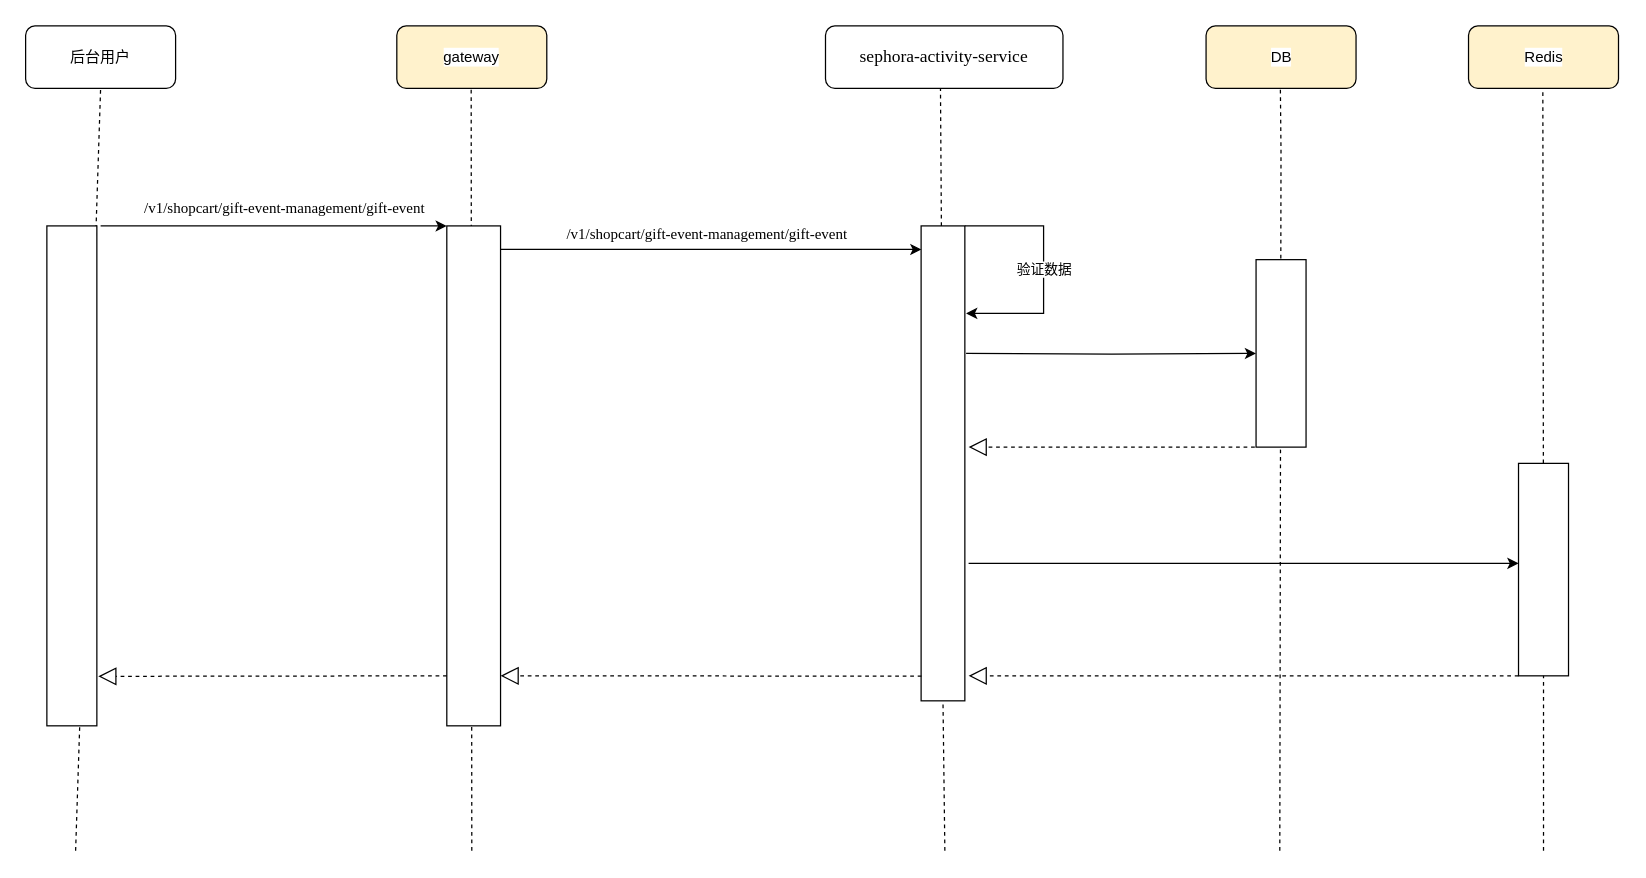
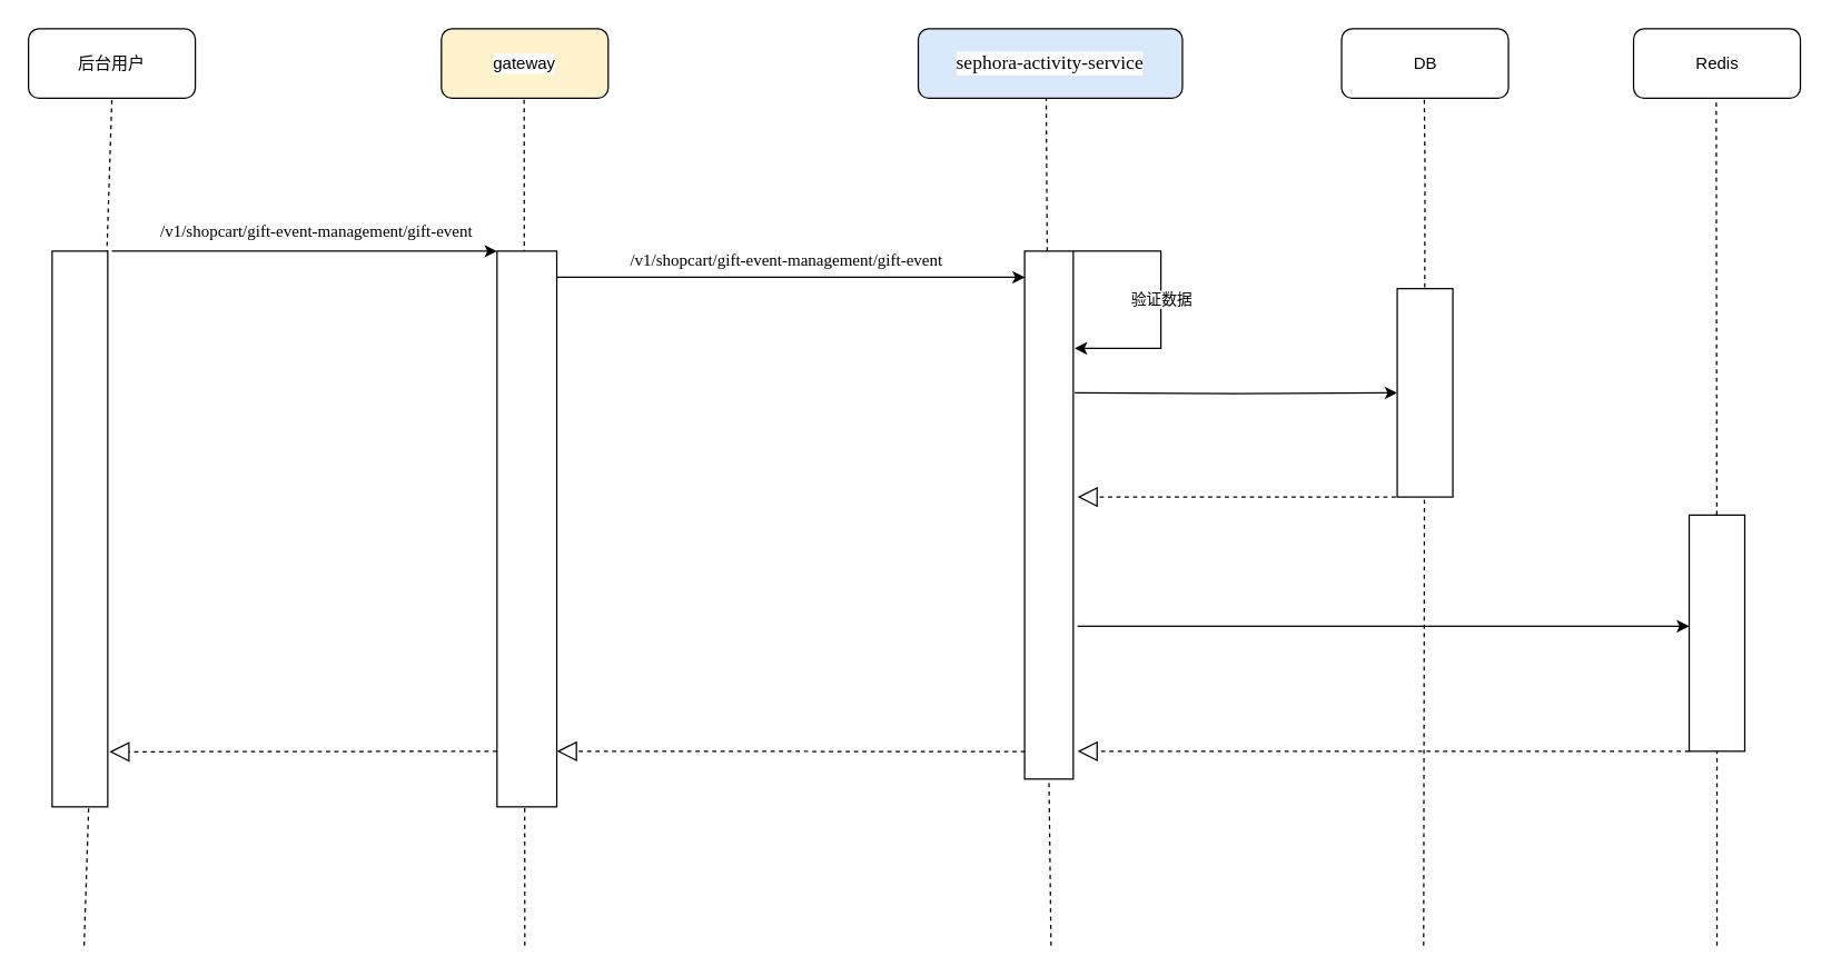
  <mxCell id="0" />
  <mxCell id="1" parent="0" />
  <mxCell id="2" value="后台用户" style="rounded=1;whiteSpace=wrap;html=1;labelBackgroundColor=default;fontColor=#000000;" vertex="1" parent="1"><mxGeometry x="20" y="20" width="120" height="50" as="geometry" /></mxCell>
  <mxCell id="3" value="" style="endArrow=none;dashed=1;html=1;rounded=0;fontColor=#000000;entryX=0.5;entryY=1;entryDx=0;entryDy=0;" edge="1" parent="1" target="2"><mxGeometry width="50" height="50" relative="1" as="geometry"><mxPoint x="60" y="680" as="sourcePoint" /><mxPoint x="90" y="70" as="targetPoint" /></mxGeometry></mxCell>
  <mxCell id="4" value="" style="rounded=0;whiteSpace=wrap;html=1;labelBackgroundColor=default;fontColor=#000000;" vertex="1" parent="1"><mxGeometry x="37" y="180" width="40" height="400" as="geometry" /></mxCell>
- <mxCell id="5" value="&lt;p class=&quot;MsoNormal&quot; style=&quot;margin: 0pt 0pt 0.0pt ; text-align: justify&quot;&gt;&lt;font face=&quot;calibri&quot;&gt;&lt;span style=&quot;font-size: 14px&quot;&gt;sephora-activity-service&lt;/span&gt;&lt;/font&gt;&lt;br&gt;&lt;/p&gt;" style="rounded=1;whiteSpace=wrap;html=1;labelBackgroundColor=default;fontColor=#000000;" vertex="1" parent="1"><mxGeometry x="660" y="20" width="190" height="50" as="geometry" /></mxCell>
+ <mxCell id="5" value="&lt;p class=&quot;MsoNormal&quot; style=&quot;margin: 0pt 0pt 0.0pt ; text-align: justify&quot;&gt;&lt;font face=&quot;calibri&quot;&gt;&lt;span style=&quot;font-size: 14px&quot;&gt;sephora-activity-service&lt;/span&gt;&lt;/font&gt;&lt;br&gt;&lt;/p&gt;" style="rounded=1;whiteSpace=wrap;html=1;labelBackgroundColor=default;fontColor=#000000;fillColor=#dae8fc;" vertex="1" parent="1"><mxGeometry x="660" y="20" width="190" height="50" as="geometry" /></mxCell>
  <mxCell id="6" value="" style="endArrow=none;dashed=1;html=1;rounded=0;fontColor=#000000;entryX=0.5;entryY=1;entryDx=0;entryDy=0;startArrow=none;" edge="1" parent="1" source="9"><mxGeometry width="50" height="50" relative="1" as="geometry"><mxPoint x="752" y="1636" as="sourcePoint" /><mxPoint x="752" y="70" as="targetPoint" /></mxGeometry></mxCell>
  <mxCell id="7" style="edgeStyle=orthogonalEdgeStyle;rounded=0;orthogonalLoop=1;jettySize=auto;html=1;entryX=0;entryY=0.5;entryDx=0;entryDy=0;fontColor=#000000;" edge="1" parent="1" target="18"><mxGeometry relative="1" as="geometry"><mxPoint x="772.5" y="282" as="sourcePoint" /></mxGeometry></mxCell>
  <mxCell id="8" style="edgeStyle=orthogonalEdgeStyle;rounded=0;orthogonalLoop=1;jettySize=auto;html=1;fontColor=#000000;entryX=0;entryY=0.5;entryDx=0;entryDy=0;" edge="1" parent="1"><mxGeometry relative="1" as="geometry"><mxPoint x="1214.5" y="450" as="targetPoint" /><mxPoint x="774.5" y="450" as="sourcePoint" /></mxGeometry></mxCell>
  <mxCell id="9" value="" style="rounded=0;whiteSpace=wrap;html=1;labelBackgroundColor=default;fontColor=#000000;" vertex="1" parent="1"><mxGeometry x="736.5" y="180" width="35" height="380" as="geometry" /></mxCell>
  <mxCell id="10" value="" style="endArrow=none;dashed=1;html=1;rounded=0;fontColor=#000000;entryX=0.5;entryY=1;entryDx=0;entryDy=0;" edge="1" parent="1" target="9"><mxGeometry width="50" height="50" relative="1" as="geometry"><mxPoint x="755.5" y="680" as="sourcePoint" /><mxPoint x="752" y="70" as="targetPoint" /></mxGeometry></mxCell>
  <mxCell id="11" value="" style="endArrow=classic;html=1;rounded=0;fontColor=#000000;entryX=0;entryY=0;entryDx=0;entryDy=0;" edge="1" parent="1" target="14"><mxGeometry width="50" height="50" relative="1" as="geometry"><mxPoint x="80" y="180" as="sourcePoint" /><mxPoint x="370" y="180" as="targetPoint" /></mxGeometry></mxCell>
  <mxCell id="12" value="gateway" style="rounded=1;whiteSpace=wrap;html=1;labelBackgroundColor=default;fontColor=#000000;fillColor=#fff2cc;" vertex="1" parent="1"><mxGeometry x="317" y="20" width="120" height="50" as="geometry" /></mxCell>
  <mxCell id="13" value="" style="endArrow=none;dashed=1;html=1;rounded=0;fontColor=#000000;entryX=0.5;entryY=1;entryDx=0;entryDy=0;" edge="1" parent="1"><mxGeometry width="50" height="50" relative="1" as="geometry"><mxPoint x="377" y="680" as="sourcePoint" /><mxPoint x="376.5" y="70" as="targetPoint" /></mxGeometry></mxCell>
  <mxCell id="14" value="" style="rounded=0;whiteSpace=wrap;html=1;labelBackgroundColor=default;fontColor=#000000;" vertex="1" parent="1"><mxGeometry x="357" y="180" width="43" height="400" as="geometry" /></mxCell>
  <mxCell id="15" value="验证数据" style="edgeStyle=orthogonalEdgeStyle;rounded=0;orthogonalLoop=1;jettySize=auto;html=1;exitX=1;exitY=0;exitDx=0;exitDy=0;fontColor=#000000;" edge="1" parent="1" source="9"><mxGeometry relative="1" as="geometry"><mxPoint x="772.5" y="250" as="targetPoint" /><Array as="points"><mxPoint x="834.5" y="180" /><mxPoint x="834.5" y="250" /><mxPoint x="772.5" y="250" /></Array></mxGeometry></mxCell>
- <mxCell id="16" value="DB" style="rounded=1;whiteSpace=wrap;html=1;labelBackgroundColor=default;fontColor=#000000;fillColor=#fff2cc;" vertex="1" parent="1"><mxGeometry x="964.5" y="20" width="120" height="50" as="geometry" /></mxCell>
+ <mxCell id="16" value="DB" style="rounded=1;whiteSpace=wrap;html=1;labelBackgroundColor=default;fontColor=#000000;" vertex="1" parent="1"><mxGeometry x="964.5" y="20" width="120" height="50" as="geometry" /></mxCell>
  <mxCell id="17" value="" style="endArrow=none;dashed=1;html=1;rounded=0;fontColor=#000000;entryX=0.5;entryY=1;entryDx=0;entryDy=0;startArrow=none;" edge="1" parent="1"><mxGeometry width="50" height="50" relative="1" as="geometry"><mxPoint x="1023.5" y="680" as="sourcePoint" /><mxPoint x="1023.96" y="70" as="targetPoint" /><Array as="points"><mxPoint x="1024.46" y="120" /></Array></mxGeometry></mxCell>
  <mxCell id="18" value="" style="rounded=0;whiteSpace=wrap;html=1;labelBackgroundColor=default;fontColor=#000000;" vertex="1" parent="1"><mxGeometry x="1004.5" y="207" width="40" height="150" as="geometry" /></mxCell>
- <mxCell id="19" value="Redis" style="rounded=1;whiteSpace=wrap;html=1;labelBackgroundColor=default;fontColor=#000000;fillColor=#fff2cc;" vertex="1" parent="1"><mxGeometry x="1174.5" y="20" width="120" height="50" as="geometry" /></mxCell>
+ <mxCell id="19" value="Redis" style="rounded=1;whiteSpace=wrap;html=1;labelBackgroundColor=default;fontColor=#000000;" vertex="1" parent="1"><mxGeometry x="1174.5" y="20" width="120" height="50" as="geometry" /></mxCell>
  <mxCell id="20" value="" style="endArrow=none;dashed=1;html=1;rounded=0;fontColor=#000000;entryX=0.5;entryY=1;entryDx=0;entryDy=0;startArrow=none;" edge="1" parent="1" source="21"><mxGeometry width="50" height="50" relative="1" as="geometry"><mxPoint x="1233.5" y="610" as="sourcePoint" /><mxPoint x="1233.96" y="70" as="targetPoint" /><Array as="points" /></mxGeometry></mxCell>
  <mxCell id="21" value="" style="rounded=0;whiteSpace=wrap;html=1;labelBackgroundColor=default;fontColor=#000000;" vertex="1" parent="1"><mxGeometry x="1214.5" y="370" width="40" height="170" as="geometry" /></mxCell>
  <mxCell id="22" value="" style="endArrow=none;dashed=1;html=1;rounded=0;fontColor=#000000;entryX=0.5;entryY=1;entryDx=0;entryDy=0;startArrow=none;" edge="1" parent="1" target="21"><mxGeometry width="50" height="50" relative="1" as="geometry"><mxPoint x="1234.5" y="680" as="sourcePoint" /><mxPoint x="1233.96" y="70" as="targetPoint" /><Array as="points" /></mxGeometry></mxCell>
  <mxCell id="23" value="" style="endArrow=block;dashed=1;endFill=0;endSize=12;html=1;rounded=0;fontColor=#000000;exitX=0;exitY=1;exitDx=0;exitDy=0;" edge="1" parent="1" source="21"><mxGeometry width="160" relative="1" as="geometry"><mxPoint x="1204.5" y="510" as="sourcePoint" /><mxPoint x="774.5" y="540" as="targetPoint" /></mxGeometry></mxCell>
  <mxCell id="24" value="" style="endArrow=block;dashed=1;endFill=0;endSize=12;html=1;rounded=0;fontColor=#000000;exitX=0.008;exitY=0.948;exitDx=0;exitDy=0;exitPerimeter=0;" edge="1" parent="1" source="9"><mxGeometry width="160" relative="1" as="geometry"><mxPoint x="632" y="540" as="sourcePoint" /><mxPoint x="400" y="540" as="targetPoint" /></mxGeometry></mxCell>
  <mxCell id="25" value="" style="endArrow=block;dashed=1;endFill=0;endSize=12;html=1;rounded=0;fontColor=#000000;exitX=0;exitY=1;exitDx=0;exitDy=0;" edge="1" parent="1"><mxGeometry width="160" relative="1" as="geometry"><mxPoint x="1003.5" y="357" as="sourcePoint" /><mxPoint x="774.5" y="357" as="targetPoint" /></mxGeometry></mxCell>
  <mxCell id="26" value="" style="endArrow=block;dashed=1;endFill=0;endSize=12;html=1;rounded=0;fontColor=#000000;exitX=0;exitY=1;exitDx=0;exitDy=0;entryX=1.028;entryY=0.901;entryDx=0;entryDy=0;entryPerimeter=0;" edge="1" parent="1" target="4"><mxGeometry width="160" relative="1" as="geometry"><mxPoint x="357" y="540" as="sourcePoint" /><mxPoint x="125" y="540" as="targetPoint" /></mxGeometry></mxCell>
  <mxCell id="27" value="&lt;pre style=&quot;font-family: &amp;#34;jetbrains mono&amp;#34;&quot;&gt;/v1/shopcart/gift-event-management/gift-event&lt;/pre&gt;" style="text;html=1;align=center;verticalAlign=middle;resizable=0;points=[];autosize=1;strokeColor=none;fillColor=none;fontColor=#000000;" vertex="1" parent="1"><mxGeometry x="82" y="146" width="290" height="40" as="geometry" /></mxCell>
  <mxCell id="28" value="&lt;pre style=&quot;font-family: &amp;#34;jetbrains mono&amp;#34;&quot;&gt;/v1/shopcart/gift-event-management/gift-event&lt;/pre&gt;" style="text;html=1;align=center;verticalAlign=middle;resizable=0;points=[];autosize=1;strokeColor=none;fillColor=none;fontColor=#000000;" vertex="1" parent="1"><mxGeometry x="420" y="167" width="290" height="40" as="geometry" /></mxCell>
  <mxCell id="29" value="" style="endArrow=classic;html=1;rounded=0;fontSize=12;fontColor=#000000;entryX=0.008;entryY=0.06;entryDx=0;entryDy=0;entryPerimeter=0;exitX=0.995;exitY=0.057;exitDx=0;exitDy=0;exitPerimeter=0;" edge="1" parent="1"><mxGeometry width="50" height="50" relative="1" as="geometry"><mxPoint x="399.785" y="198.8" as="sourcePoint" /><mxPoint x="736.78" y="198.8" as="targetPoint" /></mxGeometry></mxCell>
